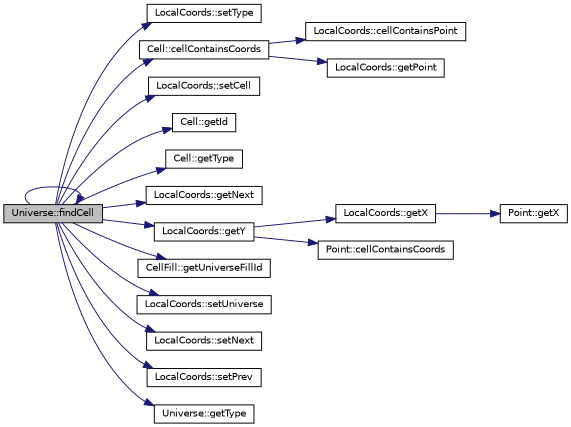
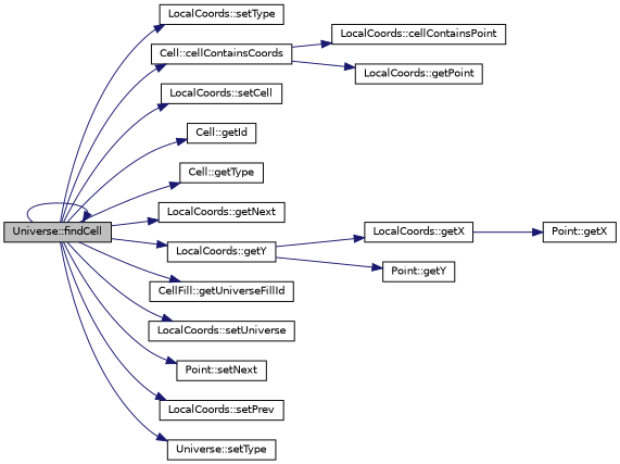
  digraph {
    rankdir=LR
    node [color=black fillcolor=white fontname=Helvetica fontsize=10 shape=record style=filled]
    edge [color=midnightblue fontname=Helvetica fontsize=10 labelfontname=Helvetica labelfontsize=10 style=solid]
    n1 [fillcolor=grey75 fontcolor=black height=0.2 label="Universe::findCell" width=0.4]
    n2 [height=0.2 label="LocalCoords::setType" width=0.4]
    n3 [height=0.2 label="Cell::cellContainsCoords" width=0.4]
    n4 [height=0.2 label="LocalCoords::setCell" width=0.4]
    n5 [height=0.2 label="Cell::getId" width=0.4]
    n6 [height=0.2 label="Cell::getType" width=0.4]
    n7 [height=0.2 label="LocalCoords::getNext" width=0.4]
    n8 [height=0.2 label="LocalCoords::getY" width=0.4]
    n9 [height=0.2 label="CellFill::getUniverseFillId" width=0.4]
    n10 [height=0.2 label="LocalCoords::setUniverse" width=0.4]
-   n11 [height=0.2 label="LocalCoords::setNext" width=0.4]
+   n11 [height=0.2 label="Point::setNext" width=0.4]
    n12 [height=0.2 label="LocalCoords::setPrev" width=0.4]
-   n13 [height=0.2 label="Universe::getType" width=0.4]
+   n13 [height=0.2 label="Universe::setType" width=0.4]
    n14 [height=0.2 label="LocalCoords::cellContainsPoint" width=0.4]
    n15 [height=0.2 label="LocalCoords::getPoint" width=0.4]
    n16 [height=0.2 label="LocalCoords::getX" width=0.4]
    n17 [height=0.2 label="Point::getX" width=0.4]
-   n18 [height=0.2 label="Point::cellContainsCoords" width=0.4]
+   n18 [height=0.2 label="Point::getY" width=0.4]
    n1 -> n1
    n1 -> n2
    n1 -> n3
    n1 -> n4
    n1 -> n5
    n1 -> n6
    n1 -> n7
    n1 -> n8
    n1 -> n9
    n1 -> n10
    n1 -> n11
    n1 -> n12
    n1 -> n13
    n3 -> n14
    n3 -> n15
    n8 -> n16
    n8 -> n18
    n16 -> n17
  }
